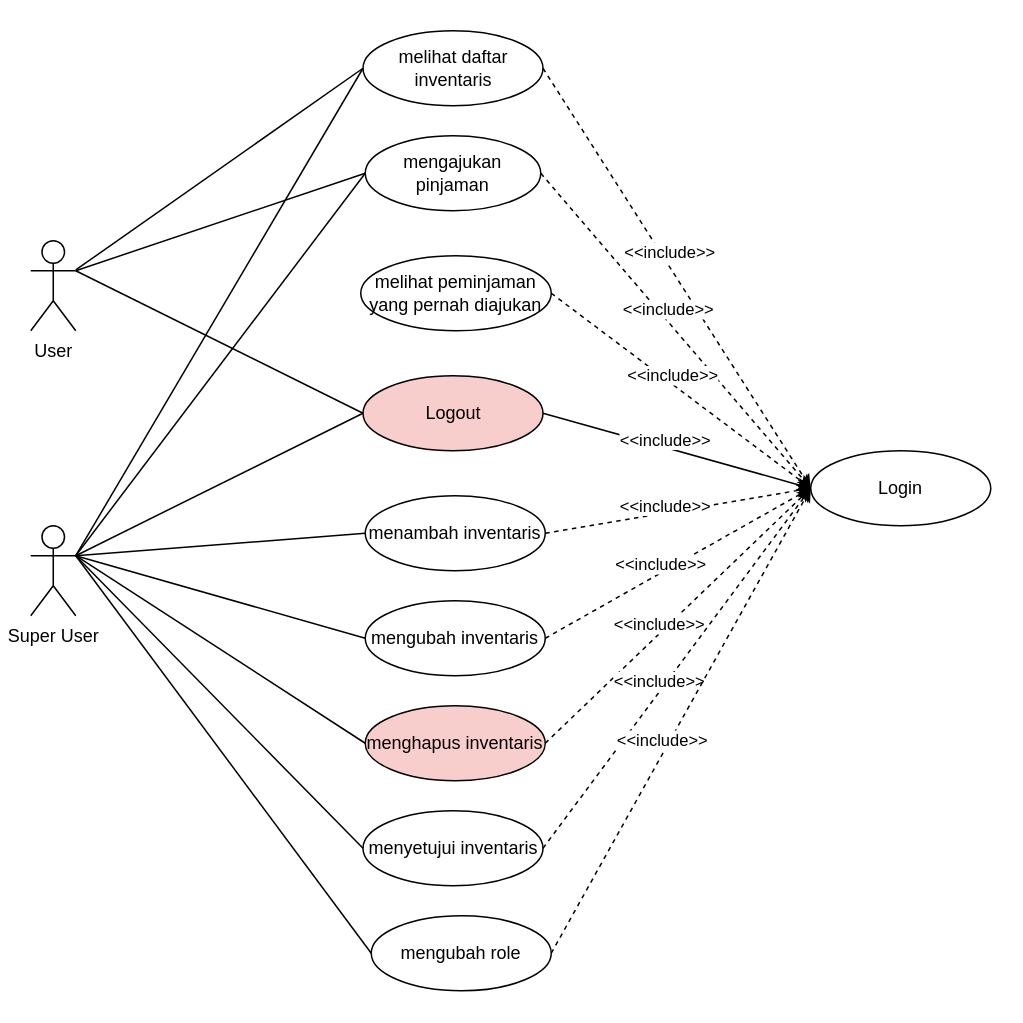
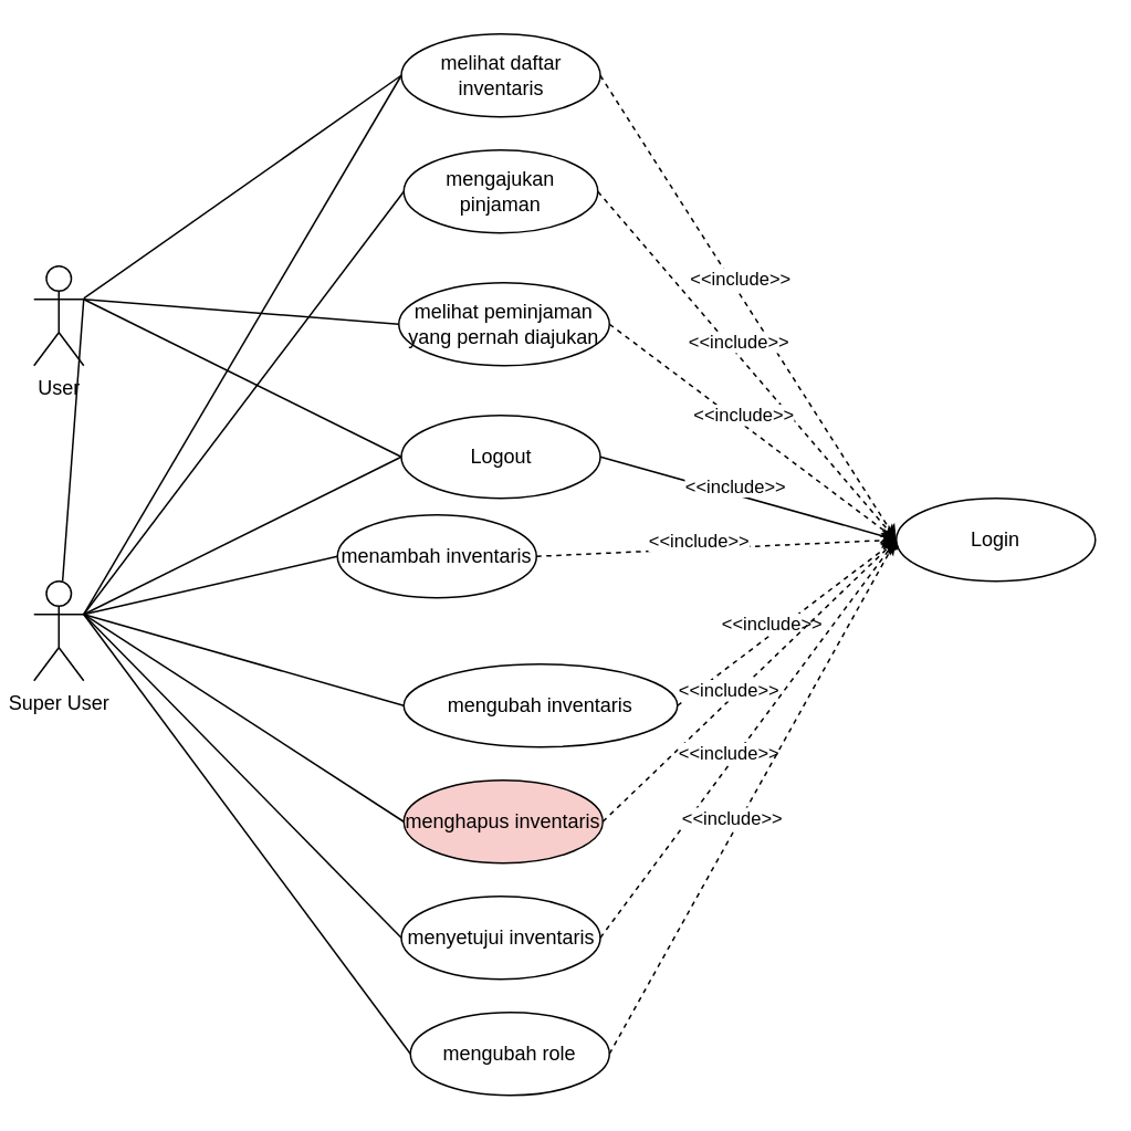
  <mxCell id="0" />
  <mxCell id="1" parent="0" />
  <mxCell id="2" value="User" style="shape=umlActor;verticalLabelPosition=bottom;verticalAlign=top;html=1;outlineConnect=0;" vertex="1" parent="1"><mxGeometry x="20" y="160" width="30" height="60" as="geometry" /></mxCell>
  <mxCell id="3" value="Super User" style="shape=umlActor;verticalLabelPosition=bottom;verticalAlign=top;html=1;outlineConnect=0;" vertex="1" parent="1"><mxGeometry x="20" y="350" width="30" height="60" as="geometry" /></mxCell>
  <mxCell id="4" value="melihat daftar inventaris" style="ellipse;whiteSpace=wrap;html=1;" vertex="1" parent="1"><mxGeometry x="241.5" y="20" width="120" height="50" as="geometry" /></mxCell>
- <mxCell id="5" value="Logout" style="ellipse;whiteSpace=wrap;html=1;fillColor=#f8cecc;" vertex="1" parent="1"><mxGeometry x="241.5" y="250" width="120" height="50" as="geometry" /></mxCell>
+ <mxCell id="5" value="Logout" style="ellipse;whiteSpace=wrap;html=1;" vertex="1" parent="1"><mxGeometry x="241.5" y="250" width="120" height="50" as="geometry" /></mxCell>
  <mxCell id="6" value="mengajukan pinjaman" style="ellipse;whiteSpace=wrap;html=1;" vertex="1" parent="1"><mxGeometry x="243" y="90" width="117" height="50" as="geometry" /></mxCell>
  <mxCell id="7" value="melihat peminjaman yang pernah diajukan" style="ellipse;whiteSpace=wrap;html=1;" vertex="1" parent="1"><mxGeometry x="240" y="170" width="127" height="50" as="geometry" /></mxCell>
- <mxCell id="8" value="menambah inventaris" style="ellipse;whiteSpace=wrap;html=1;" vertex="1" parent="1"><mxGeometry x="243" y="330" width="120" height="50" as="geometry" /></mxCell>
+ <mxCell id="8" value="menambah inventaris" style="ellipse;whiteSpace=wrap;html=1;" vertex="1" parent="1"><mxGeometry x="203" y="310" width="120" height="50" as="geometry" /></mxCell>
  <mxCell id="9" value="Login" style="ellipse;whiteSpace=wrap;html=1;" vertex="1" parent="1"><mxGeometry x="540" y="300" width="120" height="50" as="geometry" /></mxCell>
- <mxCell id="10" value="mengubah inventaris" style="ellipse;whiteSpace=wrap;html=1;" vertex="1" parent="1"><mxGeometry x="243" y="400" width="120" height="50" as="geometry" /></mxCell>
+ <mxCell id="10" value="mengubah inventaris" style="ellipse;whiteSpace=wrap;html=1;" vertex="1" parent="1"><mxGeometry x="243" y="400" width="165" height="50" as="geometry" /></mxCell>
  <mxCell id="11" value="menyetujui inventaris" style="ellipse;whiteSpace=wrap;html=1;" vertex="1" parent="1"><mxGeometry x="241.5" y="540" width="120" height="50" as="geometry" /></mxCell>
  <mxCell id="12" value="menghapus inventaris" style="ellipse;whiteSpace=wrap;html=1;fillColor=#f8cecc;" vertex="1" parent="1"><mxGeometry x="243" y="470" width="120" height="50" as="geometry" /></mxCell>
  <mxCell id="13" value="mengubah role" style="ellipse;whiteSpace=wrap;html=1;" vertex="1" parent="1"><mxGeometry x="247" y="610" width="120" height="50" as="geometry" /></mxCell>
  <mxCell id="14" value="" style="endArrow=none;html=1;rounded=0;entryX=0;entryY=0.5;entryDx=0;entryDy=0;" edge="1" parent="1" source="2" target="4"><mxGeometry width="50" height="50" relative="1" as="geometry"><mxPoint x="280" y="120" as="sourcePoint" /><mxPoint x="330" y="70" as="targetPoint" /></mxGeometry></mxCell>
- <mxCell id="15" value="" style="endArrow=none;html=1;rounded=0;entryX=0;entryY=0.5;entryDx=0;entryDy=0;exitX=1;exitY=0.333;exitDx=0;exitDy=0;exitPerimeter=0;" edge="1" parent="1" source="2" target="6"><mxGeometry width="50" height="50" relative="1" as="geometry"><mxPoint x="60" y="100" as="sourcePoint" /><mxPoint x="253" y="55" as="targetPoint" /></mxGeometry></mxCell>
+ <mxCell id="15" value="" style="endArrow=none;html=1;rounded=0;exitX=1;exitY=0.333;exitDx=0;exitDy=0;exitPerimeter=0;" edge="1" parent="1" source="2" target="3"><mxGeometry width="50" height="50" relative="1" as="geometry"><mxPoint x="60" y="100" as="sourcePoint" /><mxPoint x="253" y="55" as="targetPoint" /></mxGeometry></mxCell>
+ <mxCell id="16" value="" style="endArrow=none;html=1;rounded=0;entryX=0;entryY=0.5;entryDx=0;entryDy=0;exitX=1;exitY=0.333;exitDx=0;exitDy=0;exitPerimeter=0;" edge="1" parent="1" source="2" target="7"><mxGeometry width="50" height="50" relative="1" as="geometry"><mxPoint x="90" y="170" as="sourcePoint" /><mxPoint x="253" y="125" as="targetPoint" /></mxGeometry></mxCell>
  <mxCell id="17" value="" style="endArrow=none;html=1;rounded=0;entryX=0;entryY=0.5;entryDx=0;entryDy=0;exitX=1;exitY=0.333;exitDx=0;exitDy=0;exitPerimeter=0;" edge="1" parent="1" source="2" target="5"><mxGeometry width="50" height="50" relative="1" as="geometry"><mxPoint x="60" y="100" as="sourcePoint" /><mxPoint x="250" y="205" as="targetPoint" /></mxGeometry></mxCell>
  <mxCell id="18" value="" style="endArrow=none;html=1;rounded=0;entryX=0;entryY=0.5;entryDx=0;entryDy=0;exitX=1;exitY=0.333;exitDx=0;exitDy=0;exitPerimeter=0;" edge="1" parent="1" source="3" target="4"><mxGeometry width="50" height="50" relative="1" as="geometry"><mxPoint x="60" y="100" as="sourcePoint" /><mxPoint x="251.5" y="285" as="targetPoint" /></mxGeometry></mxCell>
  <mxCell id="19" value="" style="endArrow=none;html=1;rounded=0;entryX=0;entryY=0.5;entryDx=0;entryDy=0;exitX=1;exitY=0.333;exitDx=0;exitDy=0;exitPerimeter=0;" edge="1" parent="1" source="3" target="6"><mxGeometry width="50" height="50" relative="1" as="geometry"><mxPoint x="60" y="310" as="sourcePoint" /><mxPoint x="253" y="55" as="targetPoint" /></mxGeometry></mxCell>
  <mxCell id="20" value="" style="endArrow=none;html=1;rounded=0;entryX=0;entryY=0.5;entryDx=0;entryDy=0;exitX=1;exitY=0.333;exitDx=0;exitDy=0;exitPerimeter=0;" edge="1" parent="1" source="3" target="5"><mxGeometry width="50" height="50" relative="1" as="geometry"><mxPoint x="50" y="300" as="sourcePoint" /><mxPoint x="253" y="125" as="targetPoint" /></mxGeometry></mxCell>
  <mxCell id="21" value="" style="endArrow=none;html=1;rounded=0;entryX=0;entryY=0.5;entryDx=0;entryDy=0;exitX=1;exitY=0.333;exitDx=0;exitDy=0;exitPerimeter=0;" edge="1" parent="1" source="3" target="8"><mxGeometry width="50" height="50" relative="1" as="geometry"><mxPoint x="50" y="300" as="sourcePoint" /><mxPoint x="251.5" y="285" as="targetPoint" /></mxGeometry></mxCell>
  <mxCell id="22" value="" style="endArrow=none;html=1;rounded=0;entryX=0;entryY=0.5;entryDx=0;entryDy=0;exitX=1;exitY=0.333;exitDx=0;exitDy=0;exitPerimeter=0;" edge="1" parent="1" source="3" target="10"><mxGeometry width="50" height="50" relative="1" as="geometry"><mxPoint x="60" y="380" as="sourcePoint" /><mxPoint x="253" y="365" as="targetPoint" /></mxGeometry></mxCell>
  <mxCell id="23" value="" style="endArrow=none;html=1;rounded=0;entryX=0;entryY=0.5;entryDx=0;entryDy=0;exitX=1;exitY=0.333;exitDx=0;exitDy=0;exitPerimeter=0;" edge="1" parent="1" source="3" target="12"><mxGeometry width="50" height="50" relative="1" as="geometry"><mxPoint x="60" y="380" as="sourcePoint" /><mxPoint x="253" y="435" as="targetPoint" /></mxGeometry></mxCell>
  <mxCell id="24" value="" style="endArrow=none;html=1;rounded=0;entryX=0;entryY=0.5;entryDx=0;entryDy=0;exitX=1;exitY=0.333;exitDx=0;exitDy=0;exitPerimeter=0;" edge="1" parent="1" source="3" target="11"><mxGeometry width="50" height="50" relative="1" as="geometry"><mxPoint x="60" y="380" as="sourcePoint" /><mxPoint x="253" y="505" as="targetPoint" /></mxGeometry></mxCell>
  <mxCell id="25" value="" style="endArrow=none;html=1;rounded=0;entryX=0;entryY=0.5;entryDx=0;entryDy=0;exitX=1;exitY=0.333;exitDx=0;exitDy=0;exitPerimeter=0;" edge="1" parent="1" source="3" target="13"><mxGeometry width="50" height="50" relative="1" as="geometry"><mxPoint x="60" y="380" as="sourcePoint" /><mxPoint x="251.5" y="575" as="targetPoint" /></mxGeometry></mxCell>
  <mxCell id="26" value="" style="endArrow=classic;html=1;rounded=0;entryX=0;entryY=0.5;entryDx=0;entryDy=0;exitX=1;exitY=0.5;exitDx=0;exitDy=0;dashed=1;" edge="1" parent="1" source="4" target="9"><mxGeometry width="50" height="50" relative="1" as="geometry"><mxPoint x="280" y="120" as="sourcePoint" /><mxPoint x="330" y="70" as="targetPoint" /></mxGeometry></mxCell>
  <mxCell id="27" value="&amp;lt;&amp;lt;include&amp;gt;&amp;gt;" style="edgeLabel;html=1;align=center;verticalAlign=middle;resizable=0;points=[];" vertex="1" connectable="0" parent="26"><mxGeometry x="-0.1" y="5" relative="1" as="geometry"><mxPoint as="offset" /></mxGeometry></mxCell>
  <mxCell id="28" value="" style="endArrow=classic;html=1;rounded=0;exitX=1;exitY=0.5;exitDx=0;exitDy=0;dashed=1;entryX=0;entryY=0.5;entryDx=0;entryDy=0;" edge="1" parent="1" source="6" target="9"><mxGeometry width="50" height="50" relative="1" as="geometry"><mxPoint x="371.5" y="55" as="sourcePoint" /><mxPoint x="510" y="350" as="targetPoint" /></mxGeometry></mxCell>
  <mxCell id="29" value="&amp;lt;&amp;lt;include&amp;gt;&amp;gt;" style="edgeLabel;html=1;align=center;verticalAlign=middle;resizable=0;points=[];" vertex="1" connectable="0" parent="28"><mxGeometry x="-0.1" y="5" relative="1" as="geometry"><mxPoint as="offset" /></mxGeometry></mxCell>
  <mxCell id="30" value="" style="endArrow=classic;html=1;rounded=0;exitX=1;exitY=0.5;exitDx=0;exitDy=0;dashed=1;entryX=0;entryY=0.5;entryDx=0;entryDy=0;" edge="1" parent="1" source="7" target="9"><mxGeometry width="50" height="50" relative="1" as="geometry"><mxPoint x="370" y="125" as="sourcePoint" /><mxPoint x="510" y="320" as="targetPoint" /></mxGeometry></mxCell>
  <mxCell id="31" value="&amp;lt;&amp;lt;include&amp;gt;&amp;gt;" style="edgeLabel;html=1;align=center;verticalAlign=middle;resizable=0;points=[];" vertex="1" connectable="0" parent="30"><mxGeometry x="-0.1" y="5" relative="1" as="geometry"><mxPoint as="offset" /></mxGeometry></mxCell>
  <mxCell id="32" value="" style="endArrow=classic;html=1;rounded=0;exitX=1;exitY=0.5;exitDx=0;exitDy=0;dashed=0;entryX=0;entryY=0.5;entryDx=0;entryDy=0;" edge="1" parent="1" source="5" target="9"><mxGeometry width="50" height="50" relative="1" as="geometry"><mxPoint x="377" y="205" as="sourcePoint" /><mxPoint x="510" y="350" as="targetPoint" /></mxGeometry></mxCell>
  <mxCell id="33" value="&amp;lt;&amp;lt;include&amp;gt;&amp;gt;" style="edgeLabel;html=1;align=center;verticalAlign=middle;resizable=0;points=[];" vertex="1" connectable="0" parent="32"><mxGeometry x="-0.1" y="5" relative="1" as="geometry"><mxPoint as="offset" /></mxGeometry></mxCell>
  <mxCell id="34" value="" style="endArrow=classic;html=1;rounded=0;exitX=1;exitY=0.5;exitDx=0;exitDy=0;dashed=1;entryX=0;entryY=0.5;entryDx=0;entryDy=0;" edge="1" parent="1" source="8" target="9"><mxGeometry width="50" height="50" relative="1" as="geometry"><mxPoint x="371.5" y="285" as="sourcePoint" /><mxPoint x="540" y="285" as="targetPoint" /></mxGeometry></mxCell>
  <mxCell id="35" value="&amp;lt;&amp;lt;include&amp;gt;&amp;gt;" style="edgeLabel;html=1;align=center;verticalAlign=middle;resizable=0;points=[];" vertex="1" connectable="0" parent="34"><mxGeometry x="-0.1" y="5" relative="1" as="geometry"><mxPoint as="offset" /></mxGeometry></mxCell>
  <mxCell id="36" value="" style="endArrow=classic;html=1;rounded=0;exitX=1;exitY=0.5;exitDx=0;exitDy=0;dashed=1;entryX=0;entryY=0.5;entryDx=0;entryDy=0;" edge="1" parent="1" source="10" target="9"><mxGeometry width="50" height="50" relative="1" as="geometry"><mxPoint x="373" y="365" as="sourcePoint" /><mxPoint x="540" y="285" as="targetPoint" /></mxGeometry></mxCell>
  <mxCell id="37" value="&amp;lt;&amp;lt;include&amp;gt;&amp;gt;" style="edgeLabel;html=1;align=center;verticalAlign=middle;resizable=0;points=[];" vertex="1" connectable="0" parent="36"><mxGeometry x="-0.1" y="5" relative="1" as="geometry"><mxPoint as="offset" /></mxGeometry></mxCell>
  <mxCell id="38" value="" style="endArrow=classic;html=1;rounded=0;exitX=1;exitY=0.5;exitDx=0;exitDy=0;dashed=1;entryX=0;entryY=0.5;entryDx=0;entryDy=0;" edge="1" parent="1" source="12" target="9"><mxGeometry width="50" height="50" relative="1" as="geometry"><mxPoint x="373" y="435" as="sourcePoint" /><mxPoint x="540" y="285" as="targetPoint" /></mxGeometry></mxCell>
  <mxCell id="39" value="&amp;lt;&amp;lt;include&amp;gt;&amp;gt;" style="edgeLabel;html=1;align=center;verticalAlign=middle;resizable=0;points=[];" vertex="1" connectable="0" parent="38"><mxGeometry x="-0.1" y="5" relative="1" as="geometry"><mxPoint as="offset" /></mxGeometry></mxCell>
  <mxCell id="40" value="" style="endArrow=classic;html=1;rounded=0;exitX=1;exitY=0.5;exitDx=0;exitDy=0;dashed=1;entryX=0;entryY=0.5;entryDx=0;entryDy=0;" edge="1" parent="1" source="11" target="9"><mxGeometry width="50" height="50" relative="1" as="geometry"><mxPoint x="373" y="505" as="sourcePoint" /><mxPoint x="540" y="285" as="targetPoint" /></mxGeometry></mxCell>
  <mxCell id="41" value="&amp;lt;&amp;lt;include&amp;gt;&amp;gt;" style="edgeLabel;html=1;align=center;verticalAlign=middle;resizable=0;points=[];" vertex="1" connectable="0" parent="40"><mxGeometry x="-0.1" y="5" relative="1" as="geometry"><mxPoint as="offset" /></mxGeometry></mxCell>
- <mxCell id="42" value="" style="endArrow=classic;html=1;rounded=0;exitX=1;exitY=0.5;exitDx=0;exitDy=0;dashed=1;entryX=0;entryY=0.5;entryDx=0;entryDy=0;" edge="1" parent="1" source="13" target="9"><mxGeometry width="50" height="50" relative="1" as="geometry"><mxPoint x="371.5" y="575" as="sourcePoint" /><mxPoint x="560" y="350" as="targetPoint" /></mxGeometry></mxCell>
+ <mxCell id="42" value="" style="endArrow=diamond;html=1;rounded=0;exitX=1;exitY=0.5;exitDx=0;exitDy=0;dashed=1;entryX=0;entryY=0.5;entryDx=0;entryDy=0;" edge="1" parent="1" source="13" target="9"><mxGeometry width="50" height="50" relative="1" as="geometry"><mxPoint x="371.5" y="575" as="sourcePoint" /><mxPoint x="560" y="350" as="targetPoint" /></mxGeometry></mxCell>
  <mxCell id="43" value="&amp;lt;&amp;lt;include&amp;gt;&amp;gt;" style="edgeLabel;html=1;align=center;verticalAlign=middle;resizable=0;points=[];" vertex="1" connectable="0" parent="42"><mxGeometry x="-0.1" y="5" relative="1" as="geometry"><mxPoint as="offset" /></mxGeometry></mxCell>
